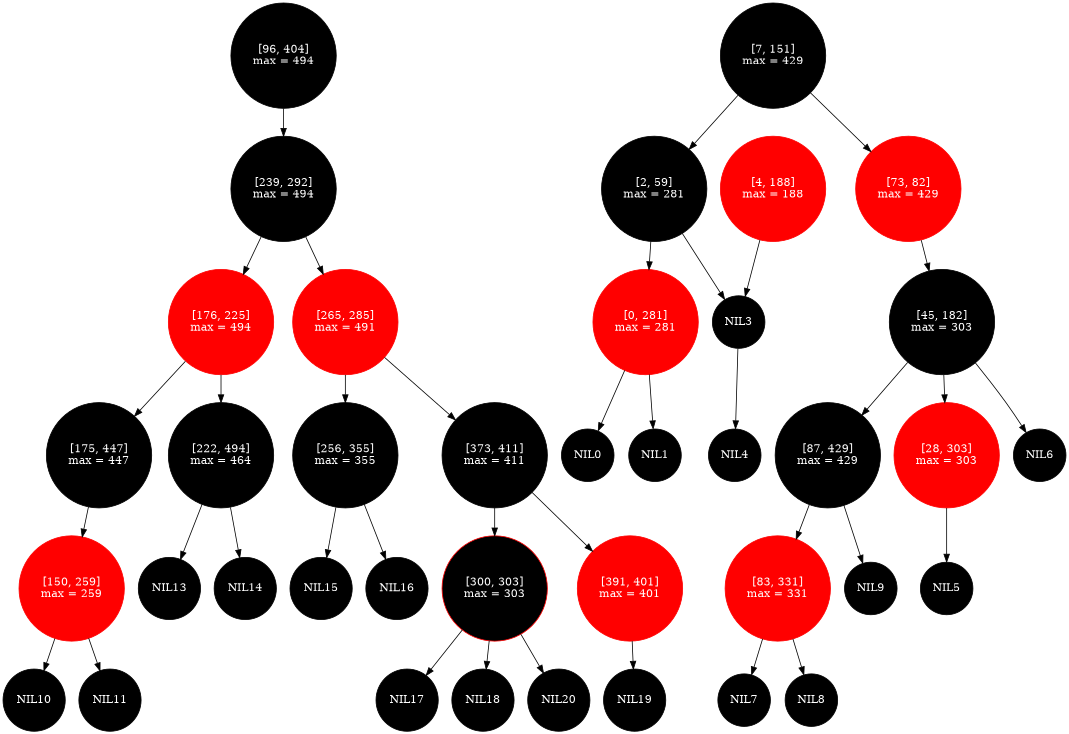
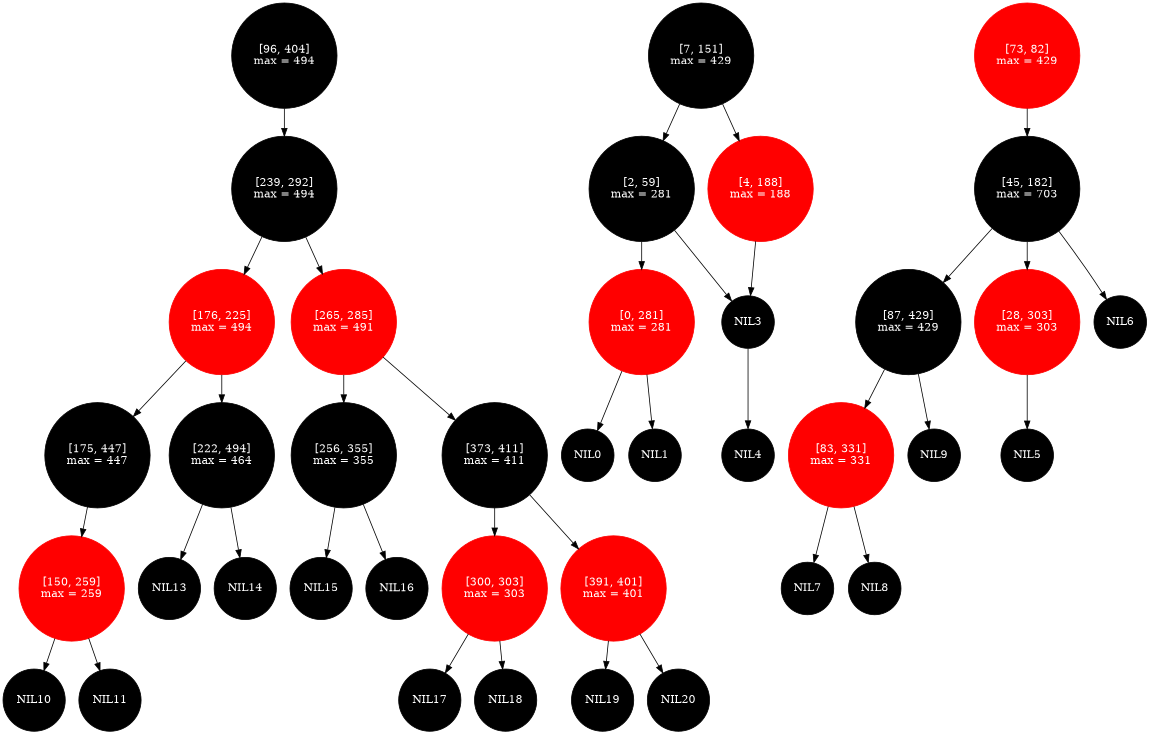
  digraph {
    node [color=BLACK fontcolor=white shape=circle style=filled]
    n1 [label="[96, 404]\nmax = 494"]
    n2 [label="[239, 292]\nmax = 494"]
    n3 [label="[7, 151]\nmax = 429"]
    n4 [label="[2, 59]\nmax = 281"]
    n5 [color=RED label="[73, 82]\nmax = 429"]
    n6 [color=RED label="[176, 225]\nmax = 494"]
    n7 [color=RED label="[265, 285]\nmax = 491"]
    n8 [color=RED label="[0, 281]\nmax = 281"]
    NIL3
-   n10 [label="[45, 182]\nmax = 303"]
+   n10 [label="[45, 182]\nmax = 703"]
    NIL0
    NIL1
    n13 [color=RED label="[4, 188]\nmax = 188"]
    NIL4
    n15 [label="[87, 429]\nmax = 429"]
    n16 [color=RED label="[28, 303]\nmax = 303"]
    NIL6
    n18 [color=RED label="[83, 331]\nmax = 331"]
    NIL9
    NIL5
    NIL7
    NIL8
    n23 [label="[175, 447]\nmax = 447"]
    n24 [label="[222, 494]\nmax = 464"]
    n25 [label="[256, 355]\nmax = 355"]
    n26 [label="[373, 411]\nmax = 411"]
    n27 [color=RED label="[150, 259]\nmax = 259"]
    NIL13
    NIL14
    NIL10
    NIL11
    NIL15
    NIL16
-   n34 [color=RED label="[300, 303]\nmax = 303" fillcolor=BLACK]
+   n34 [color=RED label="[300, 303]\nmax = 303"]
    n35 [color=RED label="[391, 401]\nmax = 401"]
    NIL17
    NIL18
    NIL19
    NIL20
    n1 -> n2
    n2 -> n6
    n2 -> n7
    n3 -> n4
-   n3 -> n5
+   n3 -> n13
    n4 -> n8
    n4 -> NIL3
    n5 -> n10
    n6 -> n23
    n6 -> n24
    n7 -> n25
    n7 -> n26
    n8 -> NIL0
    n8 -> NIL1
    NIL3 -> NIL4
    n10 -> n15
    n10 -> n16
    n10 -> NIL6
    n13 -> NIL3
    n15 -> n18
    n15 -> NIL9
    n16 -> NIL5
    n18 -> NIL7
    n18 -> NIL8
    n23 -> n27
    n24 -> NIL13
    n24 -> NIL14
    n25 -> NIL15
    n25 -> NIL16
    n26 -> n34
    n26 -> n35
    n27 -> NIL10
    n27 -> NIL11
    n34 -> NIL17
    n34 -> NIL18
    n35 -> NIL19
-   n34 -> NIL20
+   n35 -> NIL20
  }
